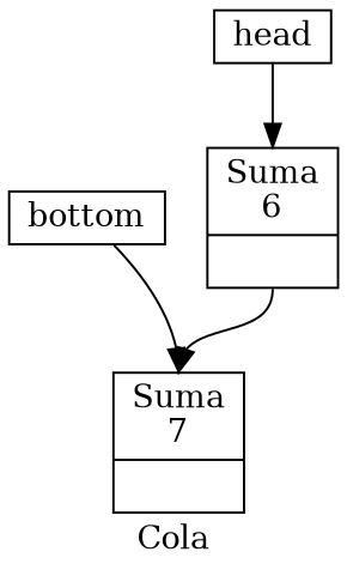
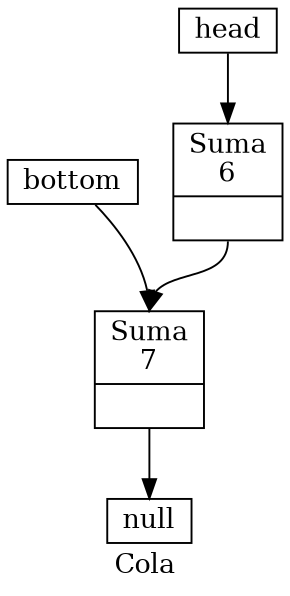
  digraph {
    label=Cola
    rankdir=TB
    node [shape=record]
    edge [headport=f0]
    n1 [height=0.1 label="{<f0> Suma\n6 |<f1> }" width=0.1]
    n2 [height=0.1 label="{<f0> Suma\n7 |<f1> }" width=0.1]
+   null [height=0.1 width=0.1]
    head [height=0.1 width=0.1]
    bottom [height=0.1 width=0.1]
    n1 -> n2 [tailport=f1]
+   n2 -> null [tailport=f1 headport=""]
    head -> n1
    bottom -> n2
  }
